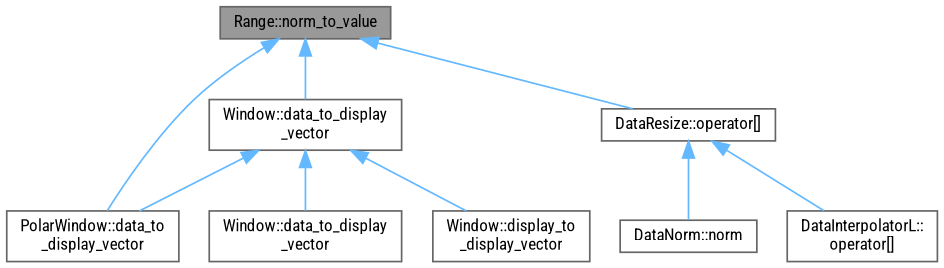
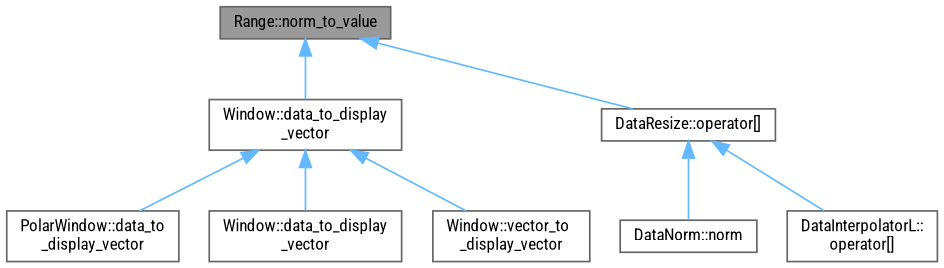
  digraph {
    fontname="Roboto Condensed"
    rankdir=TB
    node [color=grey40 fillcolor=white fontname="Roboto Condensed" fontsize=10 shape=box style=filled]
    edge [color=steelblue1 dir=back fontname="Roboto Condensed" fontsize=10 labelfontname=Helvetica labelfontsize=10 style=solid]
    n1 [color=gray40 fillcolor=grey60 fontcolor=black height=0.2 label="Range::norm_to_value" width=0.4]
    n2 [height=0.2 label="Window::data_to_display\l_vector" width=0.4]
    n3 [height=0.2 label="PolarWindow::data_to\l_display_vector" width=0.4]
    n4 [height=0.2 label="DataResize::operator[]" width=0.4]
    n5 [height=0.2 label="Window::data_to_display\l_vector" width=0.4]
-   n6 [height=0.2 label="Window::display_to\l_display_vector" width=0.4]
+   n6 [height=0.2 label="Window::vector_to\l_display_vector" width=0.4]
    n7 [height=0.2 label="DataNorm::norm" width=0.4]
    n8 [height=0.2 label="DataInterpolatorL::\loperator[]" width=0.4]
    n1 -> n2
-   n1 -> n3
    n1 -> n4
    n2 -> n3
    n2 -> n5
    n2 -> n6
    n4 -> n7
    n4 -> n8
  }
